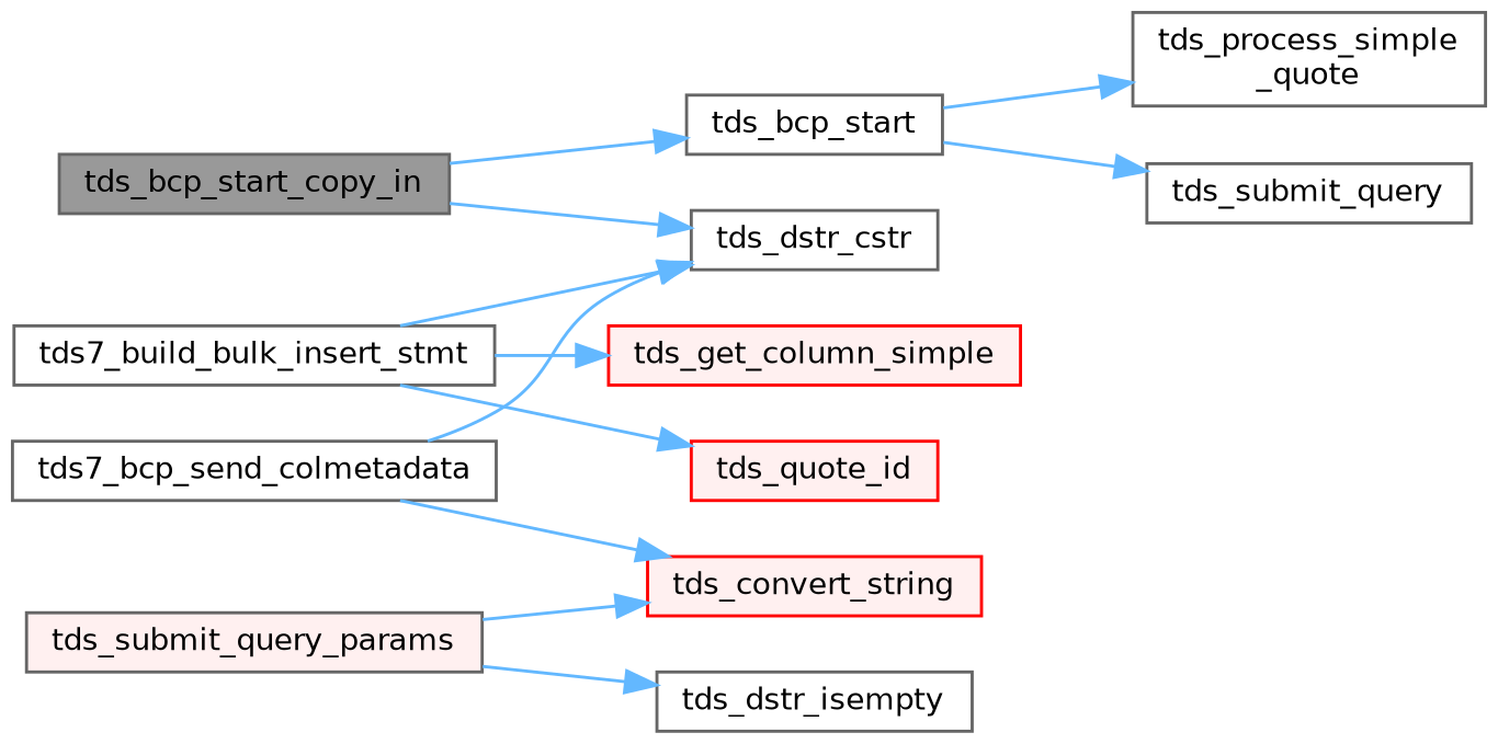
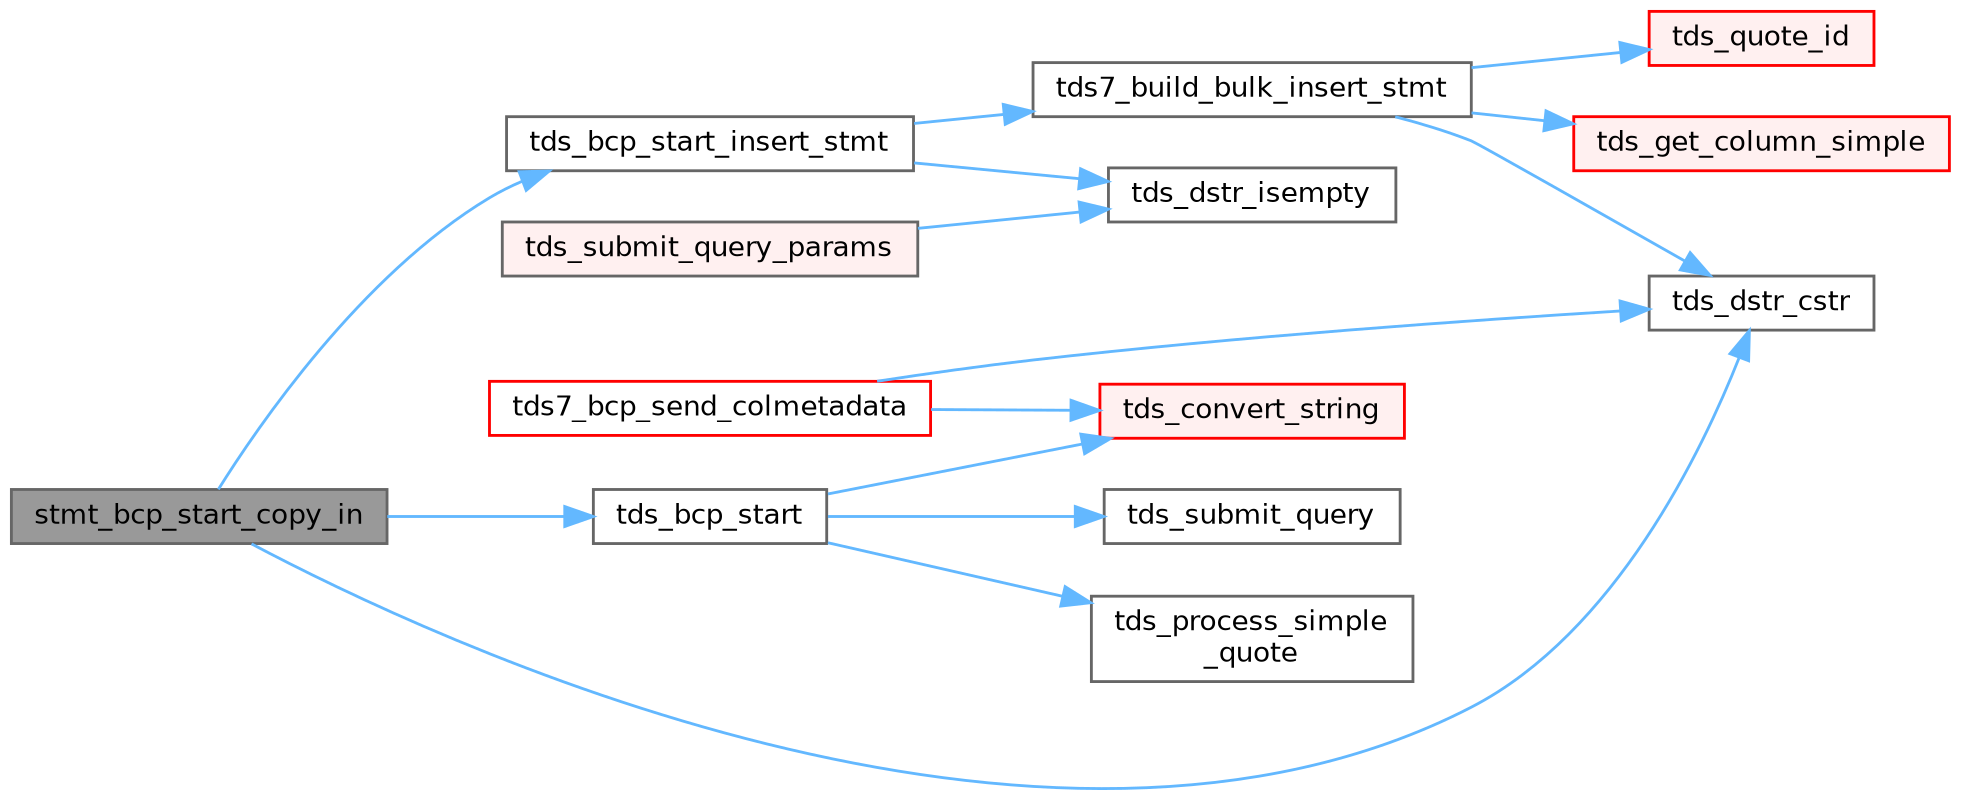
  digraph {
    rankdir=LR
    node [color=grey40 fillcolor=white fontname=Helvetica fontsize=10 shape=box style=filled]
    edge [color=steelblue1 fontname=Helvetica fontsize=10 labelfontname=Helvetica labelfontsize=10 style=solid]
-   n1 [color=gray40 fillcolor=grey60 fontcolor=black height=0.2 label=tds_bcp_start_copy_in width=0.4]
+   n1 [color=gray40 fillcolor=grey60 fontcolor=black height=0.2 label=stmt_bcp_start_copy_in width=0.4]
    n2 [height=0.2 label=tds_bcp_start width=0.4]
+   n3 [height=0.2 label=tds_bcp_start_insert_stmt width=0.4]
    n4 [height=0.2 label=tds_dstr_cstr width=0.4]
    n5 [height=0.2 label="tds_process_simple\l_quote" width=0.4]
    n6 [height=0.2 label=tds_submit_query width=0.4]
    n7 [height=0.2 label=tds_dstr_isempty width=0.4]
    n8 [height=0.2 label=tds7_build_bulk_insert_stmt width=0.4]
-   n9 [height=0.2 label=tds7_bcp_send_colmetadata width=0.4]
+   n9 [color=red height=0.2 label=tds7_bcp_send_colmetadata width=0.4]
    n10 [color=red fillcolor="#FFF0F0" height=0.2 label=tds_convert_string width=0.4]
    n11 [fillcolor="#FFF0F0" height=0.2 label=tds_submit_query_params width=0.4]
    n12 [color=red fillcolor="#FFF0F0" height=0.2 label=tds_get_column_simple width=0.4]
    n13 [color=red fillcolor="#FFF0F0" height=0.2 label=tds_quote_id width=0.4]
    n1 -> n2
+   n1 -> n3
    n1 -> n4
    n2 -> n5
    n2 -> n6
+   n3 -> n7
+   n3 -> n8
    n8 -> n4
    n8 -> n12
    n8 -> n13
    n9 -> n4
    n9 -> n10
    n11 -> n7
-   n11 -> n10
+   n2 -> n10
  }
